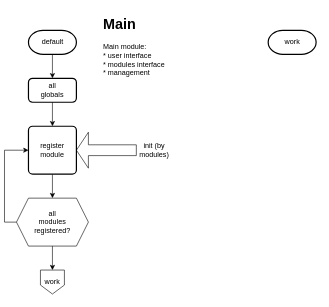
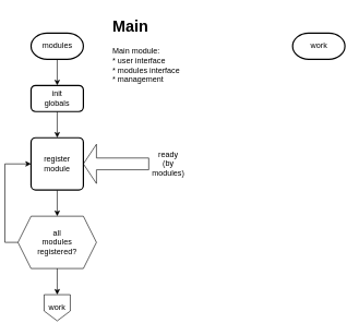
  <mxCell id="0" />
  <mxCell id="1" parent="0" />
- <mxCell id="2" value="default" style="shape=mxgraph.flowchart.terminator;strokeWidth=2;gradientColor=none;gradientDirection=north;fontStyle=0;html=1;" parent="1" vertex="1"><mxGeometry x="40" y="50" width="80" height="40" as="geometry" /></mxCell>
+ <mxCell id="2" value="modules" style="shape=mxgraph.flowchart.terminator;strokeWidth=2;gradientColor=none;gradientDirection=north;fontStyle=0;html=1;" parent="1" vertex="1"><mxGeometry x="40" y="50" width="80" height="40" as="geometry" /></mxCell>
  <mxCell id="3" value="" style="group" vertex="1" connectable="0" parent="1"><mxGeometry x="40" y="130" width="80" height="40" as="geometry" /></mxCell>
  <mxCell id="4" value="" style="rounded=1;whiteSpace=wrap;html=1;absoluteArcSize=1;arcSize=14;strokeWidth=2;" vertex="1" parent="3"><mxGeometry width="80" height="40" as="geometry" /></mxCell>
- <mxCell id="5" value="&lt;div&gt;all globals&lt;br&gt;&lt;/div&gt;" style="text;html=1;strokeColor=none;fillColor=none;align=center;verticalAlign=middle;whiteSpace=wrap;rounded=0;" vertex="1" parent="3"><mxGeometry x="24" y="16" width="32" height="8" as="geometry" /></mxCell>
+ <mxCell id="5" value="&lt;div&gt;init globals&lt;br&gt;&lt;/div&gt;" style="text;html=1;strokeColor=none;fillColor=none;align=center;verticalAlign=middle;whiteSpace=wrap;rounded=0;" vertex="1" parent="3"><mxGeometry x="24" y="16" width="32" height="8" as="geometry" /></mxCell>
  <mxCell id="6" value="" style="endArrow=classic;html=1;exitX=0.5;exitY=1;exitDx=0;exitDy=0;exitPerimeter=0;entryX=0.5;entryY=0;entryDx=0;entryDy=0;" edge="1" parent="1" source="2" target="4"><mxGeometry width="50" height="50" relative="1" as="geometry"><mxPoint x="940" y="730" as="sourcePoint" /><mxPoint x="990" y="680" as="targetPoint" /></mxGeometry></mxCell>
  <mxCell id="7" value="" style="endArrow=classic;html=1;exitX=0.5;exitY=1;exitDx=0;exitDy=0;entryX=0.5;entryY=0;entryDx=0;entryDy=0;" edge="1" parent="1" source="4" target="17"><mxGeometry width="50" height="50" relative="1" as="geometry"><mxPoint x="940" y="730" as="sourcePoint" /><mxPoint x="990" y="680" as="targetPoint" /></mxGeometry></mxCell>
  <mxCell id="8" value="" style="group" vertex="1" connectable="0" parent="1"><mxGeometry x="20" y="330" width="120" height="80" as="geometry" /></mxCell>
  <mxCell id="9" value="" style="group" vertex="1" connectable="0" parent="8"><mxGeometry width="120" height="80" as="geometry" /></mxCell>
  <mxCell id="10" value="" style="shape=hexagon;perimeter=hexagonPerimeter2;whiteSpace=wrap;html=1;fixedSize=1;" vertex="1" parent="9"><mxGeometry width="120" height="80" as="geometry" /></mxCell>
  <mxCell id="11" value="all modules registered?" style="text;html=1;strokeColor=none;fillColor=none;align=center;verticalAlign=middle;whiteSpace=wrap;rounded=0;" vertex="1" parent="9"><mxGeometry x="40" y="30" width="40" height="20" as="geometry" /></mxCell>
  <mxCell id="12" value="" style="endArrow=classic;html=1;exitX=0.5;exitY=1;exitDx=0;exitDy=0;entryX=0.5;entryY=0;entryDx=0;entryDy=0;" edge="1" parent="1" source="17" target="10"><mxGeometry width="50" height="50" relative="1" as="geometry"><mxPoint x="80" y="170" as="sourcePoint" /><mxPoint x="80" y="210" as="targetPoint" /></mxGeometry></mxCell>
  <mxCell id="13" value="" style="group" vertex="1" connectable="0" parent="1"><mxGeometry x="120" y="220" width="150" height="60" as="geometry" /></mxCell>
  <mxCell id="14" value="" style="shape=singleArrow;direction=west;whiteSpace=wrap;html=1;" vertex="1" parent="13"><mxGeometry width="100" height="60" as="geometry" /></mxCell>
- <mxCell id="15" value="&lt;div&gt;init (by modules)&lt;/div&gt;" style="text;html=1;strokeColor=none;fillColor=none;align=center;verticalAlign=middle;whiteSpace=wrap;rounded=0;" vertex="1" parent="13"><mxGeometry x="110" y="20" width="40" height="20" as="geometry" /></mxCell>
+ <mxCell id="15" value="&lt;div&gt;ready (by modules)&lt;/div&gt;" style="text;html=1;strokeColor=none;fillColor=none;align=center;verticalAlign=middle;whiteSpace=wrap;rounded=0;" vertex="1" parent="13"><mxGeometry x="110" y="20" width="40" height="20" as="geometry" /></mxCell>
  <mxCell id="16" value="" style="group" vertex="1" connectable="0" parent="1"><mxGeometry x="40" y="210" width="80" height="80" as="geometry" /></mxCell>
  <mxCell id="17" value="" style="rounded=1;whiteSpace=wrap;html=1;absoluteArcSize=1;arcSize=14;strokeWidth=2;" vertex="1" parent="16"><mxGeometry width="80" height="80" as="geometry" /></mxCell>
  <mxCell id="18" value="register module" style="text;html=1;strokeColor=none;fillColor=none;align=center;verticalAlign=middle;whiteSpace=wrap;rounded=0;" vertex="1" parent="16"><mxGeometry x="20" y="30" width="40" height="20" as="geometry" /></mxCell>
  <mxCell id="19" style="edgeStyle=orthogonalEdgeStyle;rounded=0;orthogonalLoop=1;jettySize=auto;html=1;exitX=0;exitY=0.5;exitDx=0;exitDy=0;entryX=0;entryY=0.5;entryDx=0;entryDy=0;" edge="1" parent="1" source="10" target="17"><mxGeometry relative="1" as="geometry" /></mxCell>
  <mxCell id="20" style="edgeStyle=orthogonalEdgeStyle;rounded=0;orthogonalLoop=1;jettySize=auto;html=1;exitX=0.5;exitY=1;exitDx=0;exitDy=0;entryX=0.5;entryY=0;entryDx=0;entryDy=0;entryPerimeter=0;" edge="1" parent="1" source="10"><mxGeometry relative="1" as="geometry"><mxPoint x="80" y="450" as="targetPoint" /></mxGeometry></mxCell>
  <mxCell id="21" value="&lt;h1&gt;Main&lt;/h1&gt;&lt;p&gt;Main module:&lt;br&gt;* user interface&lt;br&gt;* modules interface&lt;br&gt;* management&lt;br&gt;&lt;/p&gt;" style="text;html=1;strokeColor=none;fillColor=none;spacing=5;spacingTop=-20;whiteSpace=wrap;overflow=hidden;rounded=0;" vertex="1" parent="1"><mxGeometry x="160" y="20" width="190" height="120" as="geometry" /></mxCell>
  <mxCell id="22" value="work" style="shape=offPageConnector;whiteSpace=wrap;html=1;" vertex="1" parent="1"><mxGeometry x="60" y="450" width="40" height="40" as="geometry" /></mxCell>
  <mxCell id="23" value="work" style="shape=mxgraph.flowchart.terminator;strokeWidth=2;gradientColor=none;gradientDirection=north;fontStyle=0;html=1;" vertex="1" parent="1"><mxGeometry x="440" y="50" width="80" height="40" as="geometry" /></mxCell>
